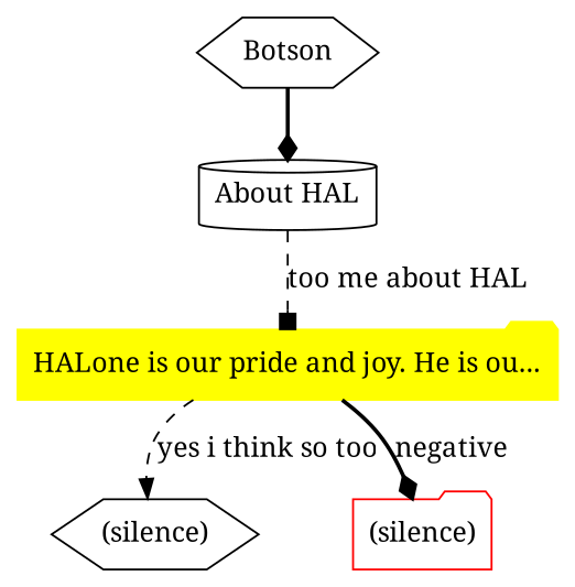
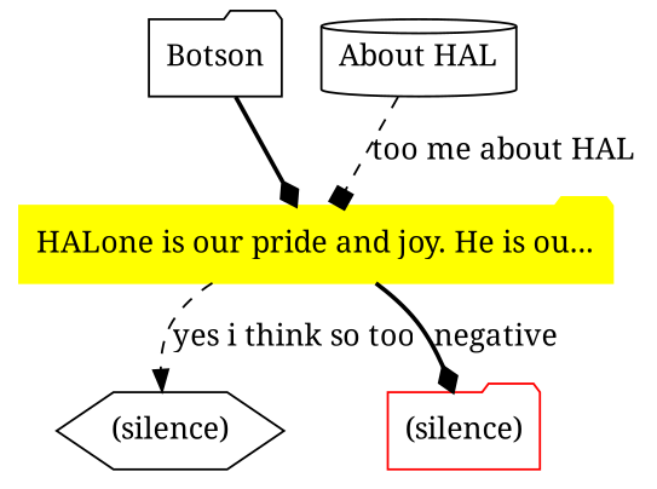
  digraph {
    fontname="Noto Serif"
    node [fontname="Noto Serif" shape=hexagon]
    edge [arrowhead=diamond fontname="Noto Serif" style=bold]
-   n1 [label=Botson]
+   n1 [label=Botson shape=folder]
    n2 [label="About HAL" shape=cylinder]
    n3 [color=yellow label="HALone is our pride and joy. He is ou..." shape=folder style=filled]
    n4 [color=black label="(silence)"]
    n5 [color=red label="(silence)" shape=folder]
-   n1 -> n2
+   n1 -> n3
    n2 -> n3 [arrowhead=box label="too me about HAL" style=dashed]
    n3 -> n4 [arrowhead=normal label="yes i think so too" style=dashed]
    n3 -> n5 [label=negative]
  }
